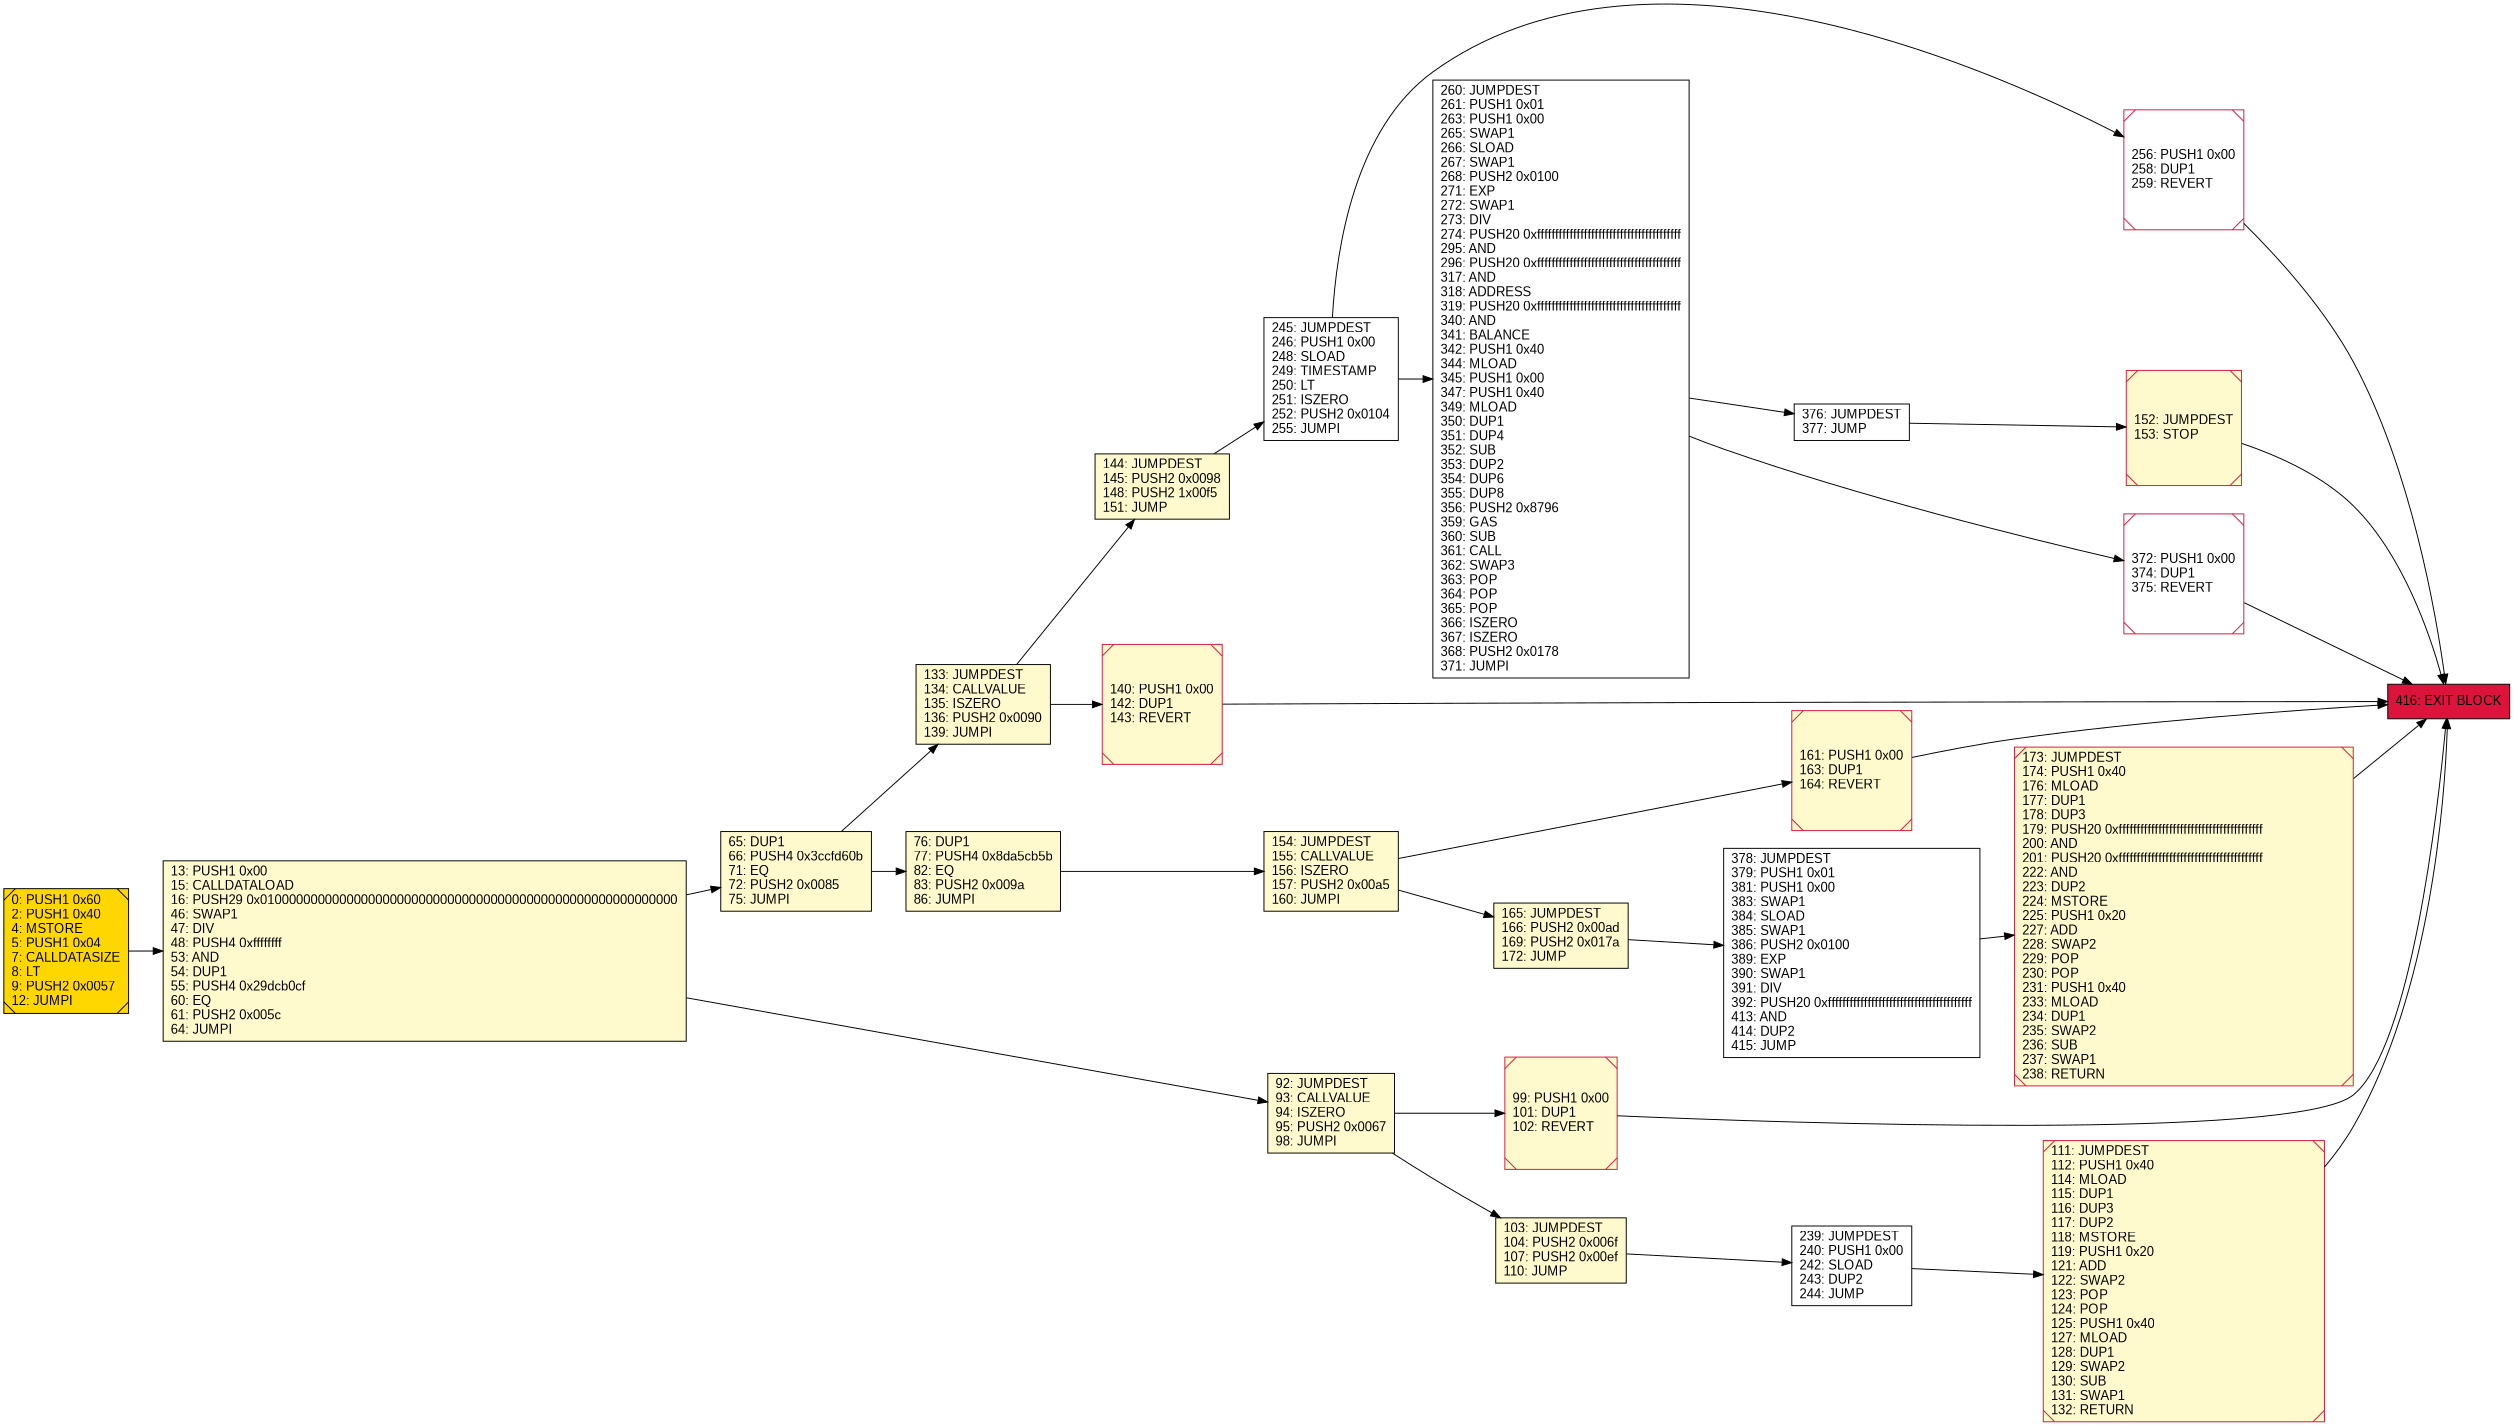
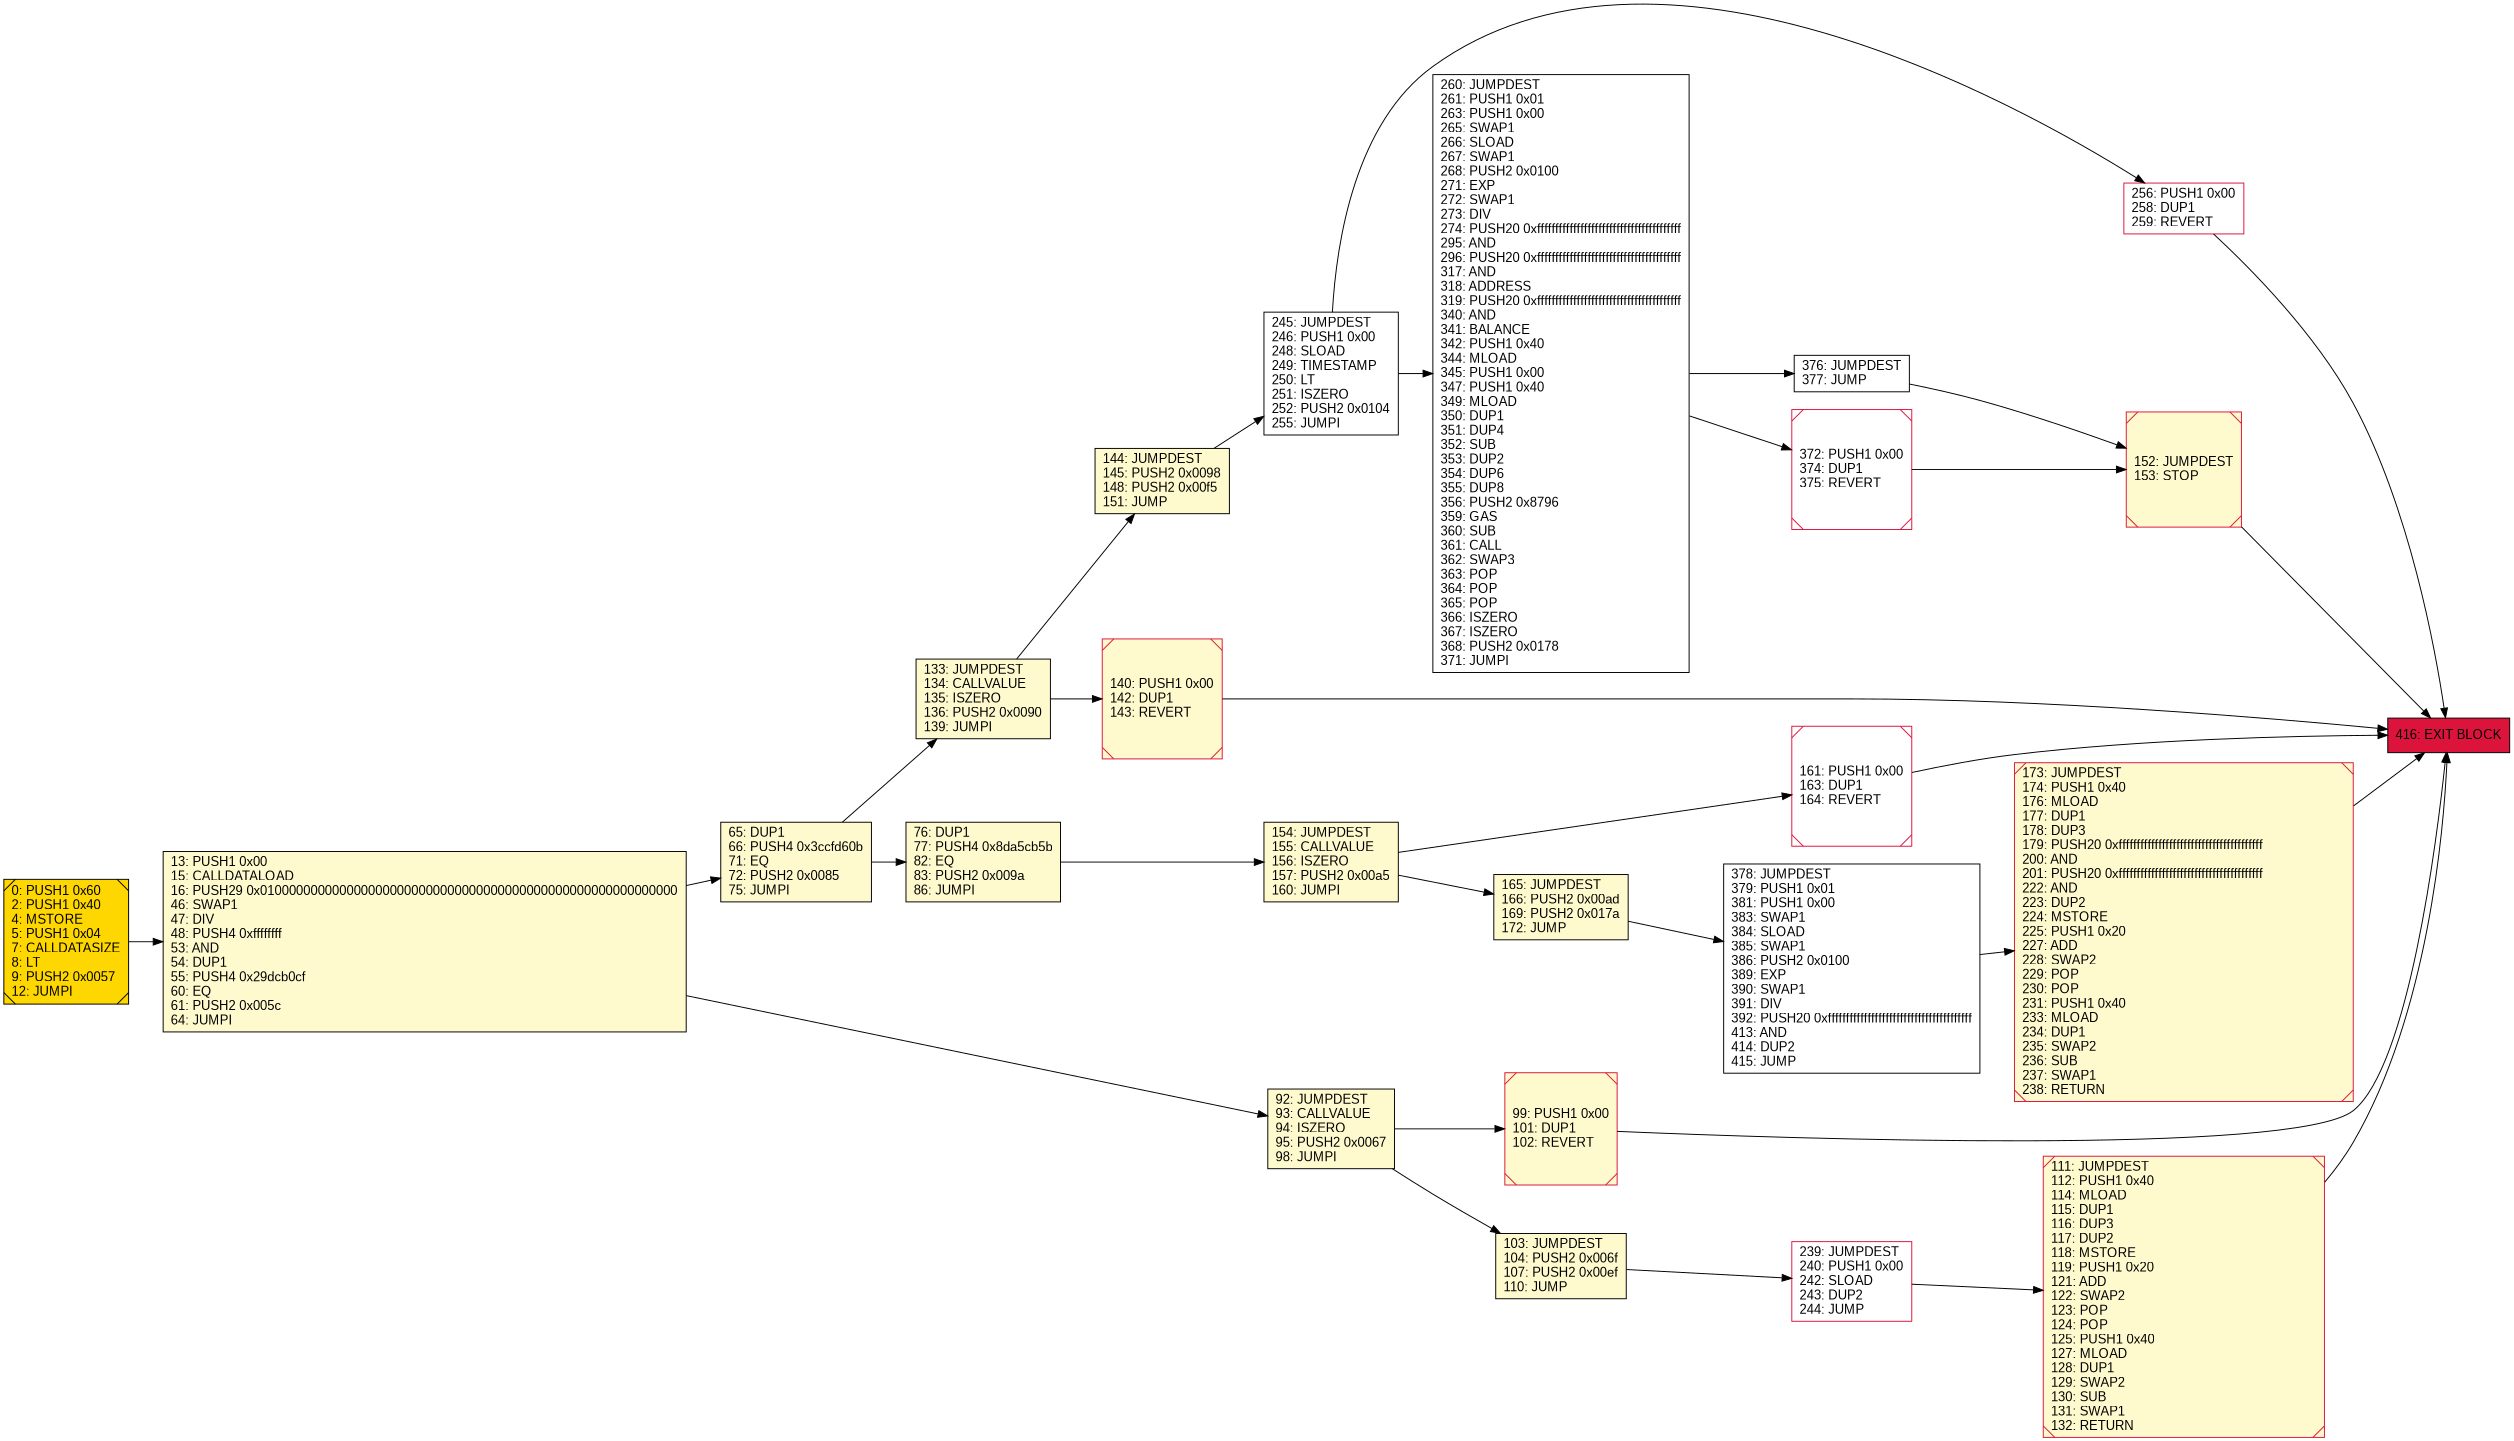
  digraph {
    rankdir=LR
    node [color=black fillcolor=lemonchiffon fontcolor=black fontname=arial shape=box style=filled]
    n1 [label="65: DUP1\l66: PUSH4 0x3ccfd60b\l71: EQ\l72: PUSH2 0x0085\l75: JUMPI\l"]
    n2 [label="133: JUMPDEST\l134: CALLVALUE\l135: ISZERO\l136: PUSH2 0x0090\l139: JUMPI\l"]
    n3 [label="76: DUP1\l77: PUSH4 0x8da5cb5b\l82: EQ\l83: PUSH2 0x009a\l86: JUMPI\l"]
-   n4 [label="144: JUMPDEST\l145: PUSH2 0x0098\l148: PUSH2 1x00f5\l151: JUMP\l"]
+   n4 [label="144: JUMPDEST\l145: PUSH2 0x0098\l148: PUSH2 0x00f5\l151: JUMP\l"]
    n5 [color=crimson label="140: PUSH1 0x00\l142: DUP1\l143: REVERT\l" shape=Msquare]
    n6 [label="154: JUMPDEST\l155: CALLVALUE\l156: ISZERO\l157: PUSH2 0x00a5\l160: JUMPI\l"]
-   n7 [color=crimson label="161: PUSH1 0x00\l163: DUP1\l164: REVERT\l" shape=Msquare]
+   n7 [color=crimson fillcolor=white label="161: PUSH1 0x00\l163: DUP1\l164: REVERT\l" shape=Msquare]
    n8 [fillcolor=crimson label="416: EXIT BLOCK\l"]
    n9 [color=crimson label="99: PUSH1 0x00\l101: DUP1\l102: REVERT\l" shape=Msquare]
    n10 [color=crimson label="152: JUMPDEST\l153: STOP\l" shape=Msquare]
    n11 [fillcolor=white label="376: JUMPDEST\l377: JUMP\l"]
    n12 [label="13: PUSH1 0x00\l15: CALLDATALOAD\l16: PUSH29 0x0100000000000000000000000000000000000000000000000000000000\l46: SWAP1\l47: DIV\l48: PUSH4 0xffffffff\l53: AND\l54: DUP1\l55: PUSH4 0x29dcb0cf\l60: EQ\l61: PUSH2 0x005c\l64: JUMPI\l"]
    n13 [label="92: JUMPDEST\l93: CALLVALUE\l94: ISZERO\l95: PUSH2 0x0067\l98: JUMPI\l"]
    n14 [label="103: JUMPDEST\l104: PUSH2 0x006f\l107: PUSH2 0x00ef\l110: JUMP\l"]
    n15 [color=crimson fillcolor=white label="372: PUSH1 0x00\l374: DUP1\l375: REVERT\l" shape=Msquare]
    n16 [label="165: JUMPDEST\l166: PUSH2 0x00ad\l169: PUSH2 0x017a\l172: JUMP\l"]
    n17 [fillcolor=white label="378: JUMPDEST\l379: PUSH1 0x01\l381: PUSH1 0x00\l383: SWAP1\l384: SLOAD\l385: SWAP1\l386: PUSH2 0x0100\l389: EXP\l390: SWAP1\l391: DIV\l392: PUSH20 0xffffffffffffffffffffffffffffffffffffffff\l413: AND\l414: DUP2\l415: JUMP\l"]
-   n18 [fillcolor=white label="239: JUMPDEST\l240: PUSH1 0x00\l242: SLOAD\l243: DUP2\l244: JUMP\l"]
+   n18 [color=crimson fillcolor=white label="239: JUMPDEST\l240: PUSH1 0x00\l242: SLOAD\l243: DUP2\l244: JUMP\l"]
    n19 [color=crimson label="111: JUMPDEST\l112: PUSH1 0x40\l114: MLOAD\l115: DUP1\l116: DUP3\l117: DUP2\l118: MSTORE\l119: PUSH1 0x20\l121: ADD\l122: SWAP2\l123: POP\l124: POP\l125: PUSH1 0x40\l127: MLOAD\l128: DUP1\l129: SWAP2\l130: SUB\l131: SWAP1\l132: RETURN\l" shape=Msquare]
    n20 [fillcolor=white label="245: JUMPDEST\l246: PUSH1 0x00\l248: SLOAD\l249: TIMESTAMP\l250: LT\l251: ISZERO\l252: PUSH2 0x0104\l255: JUMPI\l"]
-   n21 [color=crimson fillcolor=white label="256: PUSH1 0x00\l258: DUP1\l259: REVERT\l" shape=Msquare]
+   n21 [color=crimson fillcolor=white label="256: PUSH1 0x00\l258: DUP1\l259: REVERT\l"]
    n22 [fillcolor=white label="260: JUMPDEST\l261: PUSH1 0x01\l263: PUSH1 0x00\l265: SWAP1\l266: SLOAD\l267: SWAP1\l268: PUSH2 0x0100\l271: EXP\l272: SWAP1\l273: DIV\l274: PUSH20 0xffffffffffffffffffffffffffffffffffffffff\l295: AND\l296: PUSH20 0xffffffffffffffffffffffffffffffffffffffff\l317: AND\l318: ADDRESS\l319: PUSH20 0xffffffffffffffffffffffffffffffffffffffff\l340: AND\l341: BALANCE\l342: PUSH1 0x40\l344: MLOAD\l345: PUSH1 0x00\l347: PUSH1 0x40\l349: MLOAD\l350: DUP1\l351: DUP4\l352: SUB\l353: DUP2\l354: DUP6\l355: DUP8\l356: PUSH2 0x8796\l359: GAS\l360: SUB\l361: CALL\l362: SWAP3\l363: POP\l364: POP\l365: POP\l366: ISZERO\l367: ISZERO\l368: PUSH2 0x0178\l371: JUMPI\l"]
    n23 [color=crimson label="173: JUMPDEST\l174: PUSH1 0x40\l176: MLOAD\l177: DUP1\l178: DUP3\l179: PUSH20 0xffffffffffffffffffffffffffffffffffffffff\l200: AND\l201: PUSH20 0xffffffffffffffffffffffffffffffffffffffff\l222: AND\l223: DUP2\l224: MSTORE\l225: PUSH1 0x20\l227: ADD\l228: SWAP2\l229: POP\l230: POP\l231: PUSH1 0x40\l233: MLOAD\l234: DUP1\l235: SWAP2\l236: SUB\l237: SWAP1\l238: RETURN\l" shape=Msquare]
    n24 [fillcolor=gold label="0: PUSH1 0x60\l2: PUSH1 0x40\l4: MSTORE\l5: PUSH1 0x04\l7: CALLDATASIZE\l8: LT\l9: PUSH2 0x0057\l12: JUMPI\l" shape=Msquare]
    n1 -> n2
    n1 -> n3
    n2 -> n4
    n2 -> n5
    n3 -> n6
    n4 -> n20
    n5 -> n8
    n6 -> n7
    n6 -> n16
    n7 -> n8
    n9 -> n8
    n10 -> n8
    n11 -> n10
    n12 -> n1
    n12 -> n13
    n13 -> n9
    n13 -> n14
    n14 -> n18
-   n15 -> n8
+   n15 -> n10
    n16 -> n17
    n17 -> n23
    n18 -> n19
    n19 -> n8
    n20 -> n21
    n20 -> n22
    n21 -> n8
    n22 -> n11
    n22 -> n15
    n23 -> n8
    n24 -> n12
  }
